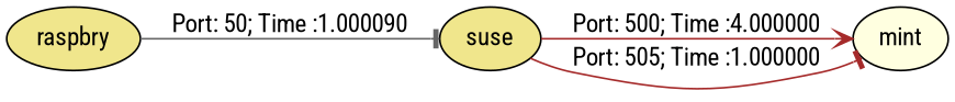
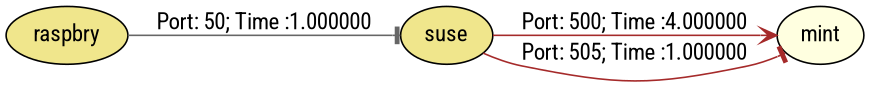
  digraph {
    fontname="Roboto Condensed"
    rankdir=LR
    node [fillcolor=khaki fontname="Roboto Condensed" style=filled]
    edge [arrowhead=tee color=brown fontname="Roboto Condensed"]
    mint [fillcolor=lightyellow]
    suse
    raspbry
    suse -> mint [arrowhead=vee label="Port: 500; Time :4.000000"]
    suse -> mint [label="Port: 505; Time :1.000000"]
-   raspbry -> suse [color=gray40 label="Port: 50; Time :1.000090"]
+   raspbry -> suse [color=gray40 label="Port: 50; Time :1.000000"]
  }
